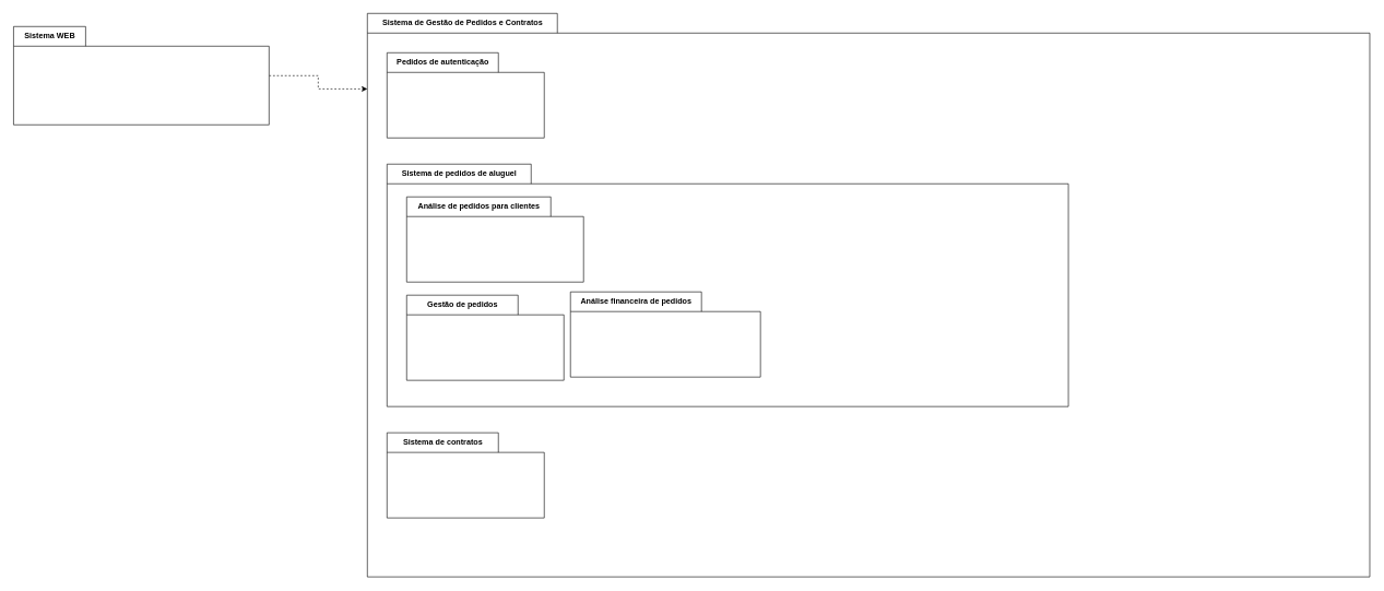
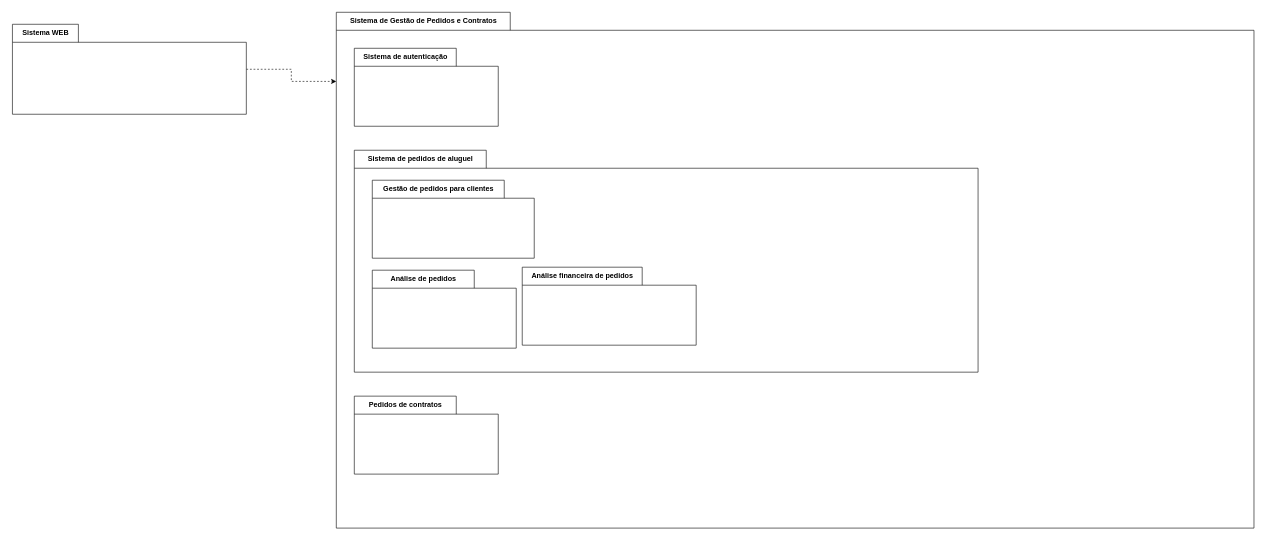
  <mxCell id="0" />
  <mxCell id="1" parent="0" />
  <mxCell id="2" value="Sistema de Gestão de Pedidos e Contratos" style="shape=folder;fontStyle=1;tabWidth=290;tabHeight=30;tabPosition=left;html=1;boundedLbl=1;labelInHeader=1;container=1;collapsible=0;recursiveResize=0;" parent="1" vertex="1"><mxGeometry x="560" y="20" width="1530" height="860" as="geometry" /></mxCell>
- <mxCell id="3" value="Pedidos de autenticação" style="shape=folder;fontStyle=1;tabWidth=170;tabHeight=30;tabPosition=left;html=1;boundedLbl=1;labelInHeader=1;container=1;collapsible=0;recursiveResize=0;" parent="2" vertex="1"><mxGeometry x="30" y="60" width="240" height="130" as="geometry" /></mxCell>
+ <mxCell id="3" value="Sistema de autenticação" style="shape=folder;fontStyle=1;tabWidth=170;tabHeight=30;tabPosition=left;html=1;boundedLbl=1;labelInHeader=1;container=1;collapsible=0;recursiveResize=0;" parent="2" vertex="1"><mxGeometry x="30" y="60" width="240" height="130" as="geometry" /></mxCell>
  <mxCell id="4" value="Sistema de pedidos de aluguel" style="shape=folder;fontStyle=1;tabWidth=220;tabHeight=30;tabPosition=left;html=1;boundedLbl=1;labelInHeader=1;container=1;collapsible=0;recursiveResize=0;" parent="2" vertex="1"><mxGeometry x="30" y="230" width="1040" height="370" as="geometry" /></mxCell>
- <mxCell id="5" value="Gestão de pedidos" style="shape=folder;fontStyle=1;tabWidth=170;tabHeight=30;tabPosition=left;html=1;boundedLbl=1;labelInHeader=1;container=1;collapsible=0;recursiveResize=0;" parent="4" vertex="1"><mxGeometry x="30" y="200" width="240" height="130" as="geometry" /></mxCell>
+ <mxCell id="5" value="Análise de pedidos" style="shape=folder;fontStyle=1;tabWidth=170;tabHeight=30;tabPosition=left;html=1;boundedLbl=1;labelInHeader=1;container=1;collapsible=0;recursiveResize=0;" parent="4" vertex="1"><mxGeometry x="30" y="200" width="240" height="130" as="geometry" /></mxCell>
  <mxCell id="6" value="Análise financeira de pedidos" style="shape=folder;fontStyle=1;tabWidth=200;tabHeight=30;tabPosition=left;html=1;boundedLbl=1;labelInHeader=1;container=1;collapsible=0;recursiveResize=0;" parent="4" vertex="1"><mxGeometry x="280" y="195" width="290" height="130" as="geometry" /></mxCell>
- <mxCell id="7" value="Análise de pedidos para clientes" style="shape=folder;fontStyle=1;tabWidth=220;tabHeight=30;tabPosition=left;html=1;boundedLbl=1;labelInHeader=1;container=1;collapsible=0;recursiveResize=0;" parent="4" vertex="1"><mxGeometry x="30" y="50" width="270" height="130" as="geometry" /></mxCell>
- <mxCell id="8" value="Sistema de contratos" style="shape=folder;fontStyle=1;tabWidth=170;tabHeight=30;tabPosition=left;html=1;boundedLbl=1;labelInHeader=1;container=1;collapsible=0;recursiveResize=0;" parent="2" vertex="1"><mxGeometry x="30" y="640" width="240" height="130" as="geometry" /></mxCell>
+ <mxCell id="7" value="Gestão de pedidos para clientes" style="shape=folder;fontStyle=1;tabWidth=220;tabHeight=30;tabPosition=left;html=1;boundedLbl=1;labelInHeader=1;container=1;collapsible=0;recursiveResize=0;" parent="4" vertex="1"><mxGeometry x="30" y="50" width="270" height="130" as="geometry" /></mxCell>
+ <mxCell id="8" value="Pedidos de contratos" style="shape=folder;fontStyle=1;tabWidth=170;tabHeight=30;tabPosition=left;html=1;boundedLbl=1;labelInHeader=1;container=1;collapsible=0;recursiveResize=0;" parent="2" vertex="1"><mxGeometry x="30" y="640" width="240" height="130" as="geometry" /></mxCell>
  <mxCell id="9" style="edgeStyle=orthogonalEdgeStyle;rounded=0;orthogonalLoop=1;jettySize=auto;html=1;entryX=0;entryY=0.134;entryDx=0;entryDy=0;entryPerimeter=0;dashed=1;" edge="1" parent="1" source="10" target="2"><mxGeometry relative="1" as="geometry" /></mxCell>
  <mxCell id="10" value="Sistema WEB" style="shape=folder;fontStyle=1;tabWidth=110;tabHeight=30;tabPosition=left;html=1;boundedLbl=1;labelInHeader=1;container=1;collapsible=0;recursiveResize=0;" parent="1" vertex="1"><mxGeometry x="20" y="40" width="390" height="150" as="geometry" /></mxCell>
